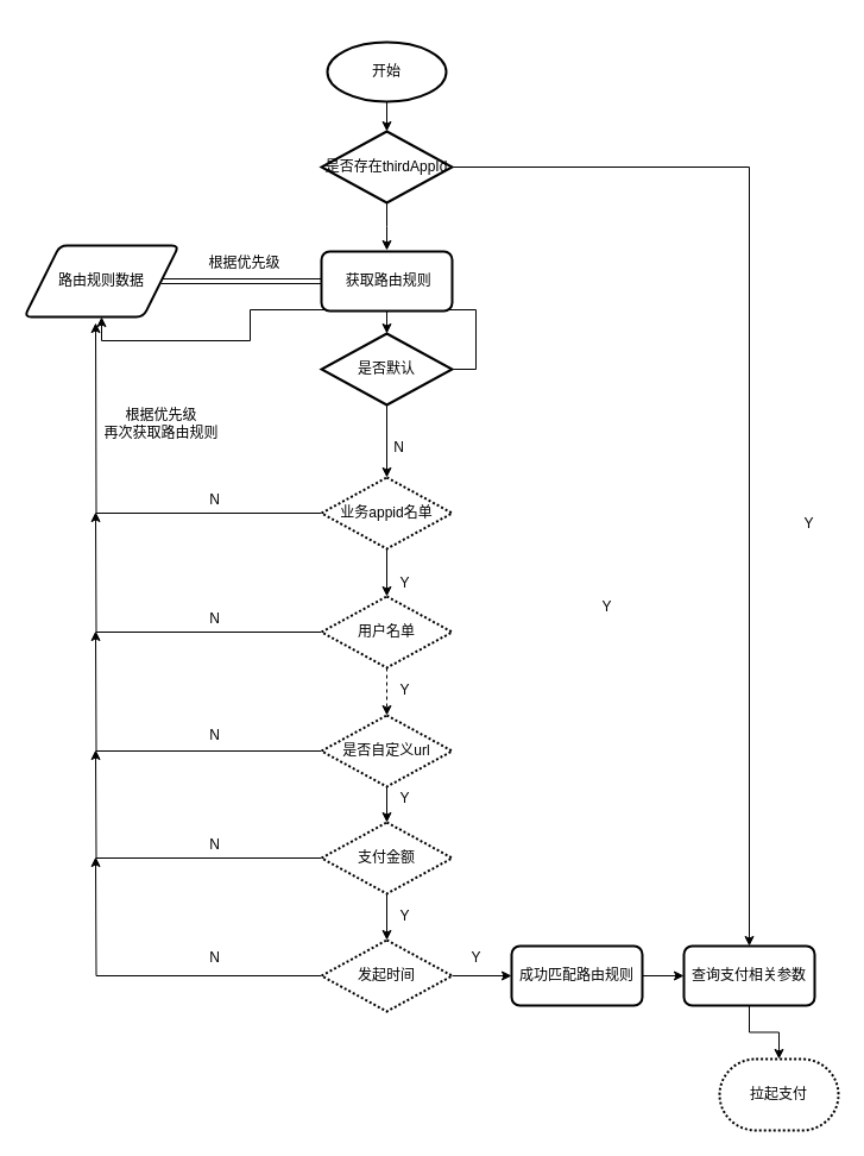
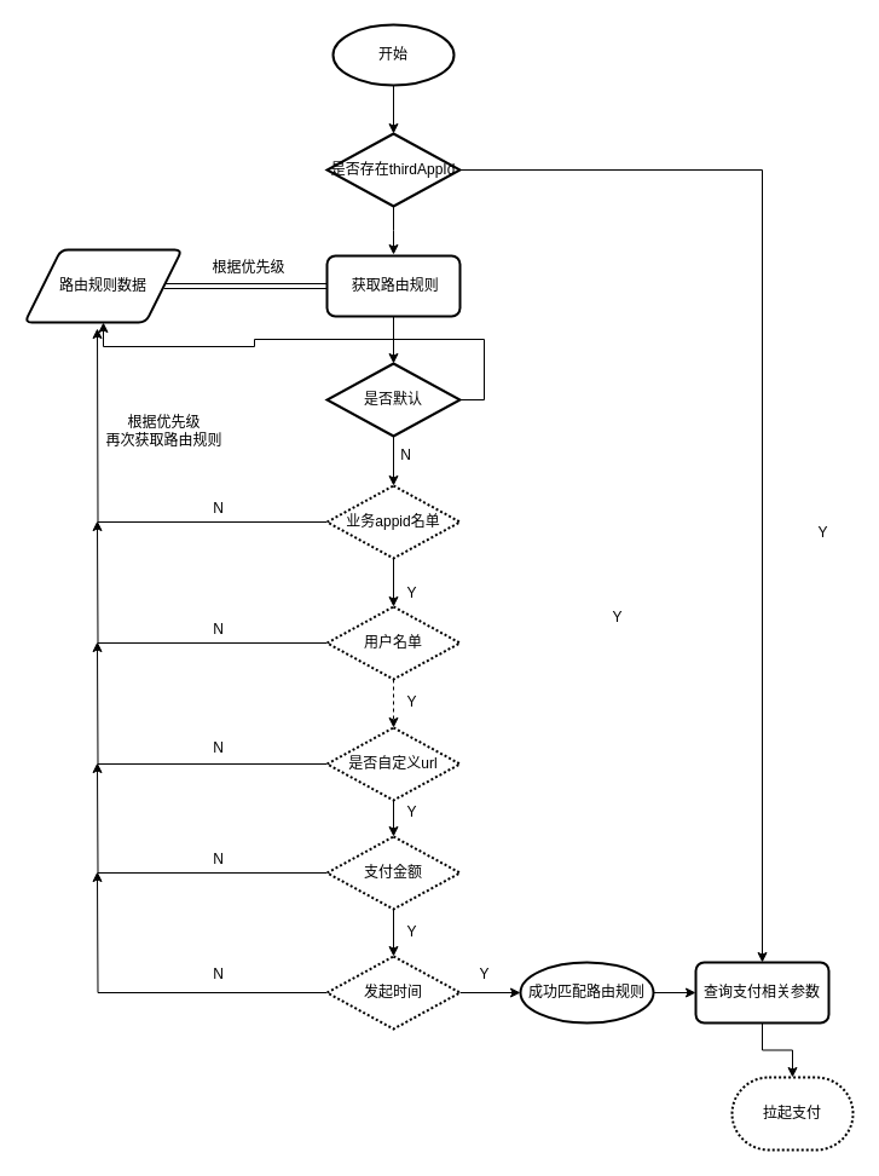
  <mxCell id="0" />
  <mxCell id="1" parent="0" />
  <mxCell id="2" style="edgeStyle=orthogonalEdgeStyle;rounded=0;orthogonalLoop=1;jettySize=auto;html=1;entryX=0.5;entryY=0;entryDx=0;entryDy=0;entryPerimeter=0;" parent="1" source="3" target="43" edge="1"><mxGeometry relative="1" as="geometry" /></mxCell>
- <mxCell id="3" value="开始" style="strokeWidth=2;html=1;shape=mxgraph.flowchart.start_1;whiteSpace=wrap;" parent="1" vertex="1"><mxGeometry x="275" y="35" width="100" height="50" as="geometry" /></mxCell>
+ <mxCell id="3" value="开始" style="strokeWidth=2;html=1;shape=mxgraph.flowchart.start_1;whiteSpace=wrap;" parent="1" vertex="1"><mxGeometry x="275" y="20" width="100" height="50" as="geometry" /></mxCell>
  <mxCell id="4" style="edgeStyle=orthogonalEdgeStyle;rounded=0;orthogonalLoop=1;jettySize=auto;html=1;entryX=0.5;entryY=0;entryDx=0;entryDy=0;entryPerimeter=0;" parent="1" source="7" target="10" edge="1"><mxGeometry relative="1" as="geometry" /></mxCell>
  <mxCell id="5" style="edgeStyle=orthogonalEdgeStyle;rounded=0;orthogonalLoop=1;jettySize=auto;html=1;shape=link;" parent="1" source="7" target="8" edge="1"><mxGeometry relative="1" as="geometry" /></mxCell>
  <mxCell id="6" style="edgeStyle=orthogonalEdgeStyle;rounded=0;orthogonalLoop=1;jettySize=auto;html=1;exitX=1;exitY=0.5;exitDx=0;exitDy=0;exitPerimeter=0;" parent="1" source="10" target="8" edge="1"><mxGeometry relative="1" as="geometry"><mxPoint x="490" y="236" as="targetPoint" /></mxGeometry></mxCell>
  <mxCell id="7" value="&amp;nbsp;获取路由规则" style="rounded=1;whiteSpace=wrap;html=1;absoluteArcSize=1;arcSize=14;strokeWidth=2;" parent="1" vertex="1"><mxGeometry x="270" y="211" width="110" height="50" as="geometry" /></mxCell>
  <mxCell id="8" value="路由规则数据" style="shape=parallelogram;html=1;strokeWidth=2;perimeter=parallelogramPerimeter;whiteSpace=wrap;rounded=1;arcSize=12;size=0.23;" parent="1" vertex="1"><mxGeometry x="20" y="206" width="130" height="60" as="geometry" /></mxCell>
  <mxCell id="9" style="edgeStyle=orthogonalEdgeStyle;rounded=0;orthogonalLoop=1;jettySize=auto;html=1;entryX=0.5;entryY=0;entryDx=0;entryDy=0;entryPerimeter=0;" parent="1" source="10" target="13" edge="1"><mxGeometry relative="1" as="geometry" /></mxCell>
- <mxCell id="10" value="是否默认" style="strokeWidth=2;html=1;shape=mxgraph.flowchart.decision;whiteSpace=wrap;" parent="1" vertex="1"><mxGeometry x="270" y="280" width="110" height="60" as="geometry" /></mxCell>
+ <mxCell id="10" value="是否默认" style="strokeWidth=2;html=1;shape=mxgraph.flowchart.decision;whiteSpace=wrap;" parent="1" vertex="1"><mxGeometry x="270" y="300" width="110" height="60" as="geometry" /></mxCell>
  <mxCell id="11" style="edgeStyle=orthogonalEdgeStyle;rounded=0;orthogonalLoop=1;jettySize=auto;html=1;entryX=0.5;entryY=0;entryDx=0;entryDy=0;entryPerimeter=0;" parent="1" source="13" target="17" edge="1"><mxGeometry relative="1" as="geometry" /></mxCell>
  <mxCell id="12" style="edgeStyle=orthogonalEdgeStyle;rounded=0;orthogonalLoop=1;jettySize=auto;html=1;" parent="1" source="13" edge="1"><mxGeometry relative="1" as="geometry"><mxPoint x="80" y="271" as="targetPoint" /></mxGeometry></mxCell>
  <mxCell id="13" value="业务appid名单" style="strokeWidth=2;html=1;shape=mxgraph.flowchart.decision;whiteSpace=wrap;dashed=1;dashPattern=1 1;" parent="1" vertex="1"><mxGeometry x="270" y="401" width="110" height="60" as="geometry" /></mxCell>
  <mxCell id="14" value="N" style="text;html=1;align=center;verticalAlign=middle;resizable=0;points=[];autosize=1;" parent="1" vertex="1"><mxGeometry x="325" y="366" width="20" height="20" as="geometry" /></mxCell>
  <mxCell id="15" style="edgeStyle=orthogonalEdgeStyle;rounded=0;orthogonalLoop=1;jettySize=auto;html=1;entryX=0.5;entryY=0;entryDx=0;entryDy=0;entryPerimeter=0;dashed=1;" parent="1" source="17" target="20" edge="1"><mxGeometry relative="1" as="geometry" /></mxCell>
  <mxCell id="16" style="edgeStyle=orthogonalEdgeStyle;rounded=0;orthogonalLoop=1;jettySize=auto;html=1;" parent="1" source="17" edge="1"><mxGeometry relative="1" as="geometry"><mxPoint x="80" y="430" as="targetPoint" /></mxGeometry></mxCell>
  <mxCell id="17" value="用户名单" style="strokeWidth=2;html=1;shape=mxgraph.flowchart.decision;whiteSpace=wrap;dashed=1;dashPattern=1 1;" parent="1" vertex="1"><mxGeometry x="270" y="501" width="110" height="60" as="geometry" /></mxCell>
  <mxCell id="18" style="edgeStyle=orthogonalEdgeStyle;rounded=0;orthogonalLoop=1;jettySize=auto;html=1;entryX=0.5;entryY=0;entryDx=0;entryDy=0;entryPerimeter=0;" parent="1" source="20" target="23" edge="1"><mxGeometry relative="1" as="geometry" /></mxCell>
  <mxCell id="19" style="edgeStyle=orthogonalEdgeStyle;rounded=0;orthogonalLoop=1;jettySize=auto;html=1;" parent="1" source="20" edge="1"><mxGeometry relative="1" as="geometry"><mxPoint x="80" y="530" as="targetPoint" /></mxGeometry></mxCell>
  <mxCell id="20" value="是否自定义url" style="strokeWidth=2;html=1;shape=mxgraph.flowchart.decision;whiteSpace=wrap;dashed=1;dashPattern=1 1;" parent="1" vertex="1"><mxGeometry x="270" y="601" width="110" height="60" as="geometry" /></mxCell>
  <mxCell id="21" style="edgeStyle=orthogonalEdgeStyle;rounded=0;orthogonalLoop=1;jettySize=auto;html=1;entryX=0.5;entryY=0;entryDx=0;entryDy=0;entryPerimeter=0;" parent="1" source="23" target="26" edge="1"><mxGeometry relative="1" as="geometry" /></mxCell>
  <mxCell id="22" style="edgeStyle=orthogonalEdgeStyle;rounded=0;orthogonalLoop=1;jettySize=auto;html=1;" parent="1" source="23" edge="1"><mxGeometry relative="1" as="geometry"><mxPoint x="80" y="630" as="targetPoint" /></mxGeometry></mxCell>
  <mxCell id="23" value="支付金额" style="strokeWidth=2;html=1;shape=mxgraph.flowchart.decision;whiteSpace=wrap;dashed=1;dashPattern=1 1;" parent="1" vertex="1"><mxGeometry x="270" y="691" width="110" height="60" as="geometry" /></mxCell>
  <mxCell id="24" style="edgeStyle=orthogonalEdgeStyle;rounded=0;orthogonalLoop=1;jettySize=auto;html=1;" parent="1" source="26" edge="1"><mxGeometry relative="1" as="geometry"><mxPoint x="80" y="720" as="targetPoint" /></mxGeometry></mxCell>
  <mxCell id="25" value="" style="edgeStyle=orthogonalEdgeStyle;rounded=0;orthogonalLoop=1;jettySize=auto;html=1;" parent="1" source="26" target="28" edge="1"><mxGeometry relative="1" as="geometry" /></mxCell>
  <mxCell id="26" value="发起时间" style="strokeWidth=2;html=1;shape=mxgraph.flowchart.decision;whiteSpace=wrap;dashed=1;dashPattern=1 1;" parent="1" vertex="1"><mxGeometry x="270" y="790" width="110" height="60" as="geometry" /></mxCell>
  <mxCell id="27" style="edgeStyle=orthogonalEdgeStyle;rounded=0;orthogonalLoop=1;jettySize=auto;html=1;entryX=0;entryY=0.5;entryDx=0;entryDy=0;" parent="1" source="28" target="46" edge="1"><mxGeometry relative="1" as="geometry" /></mxCell>
- <mxCell id="28" value="成功匹配路由规则" style="rounded=1;whiteSpace=wrap;html=1;absoluteArcSize=1;arcSize=14;strokeWidth=2;" parent="1" vertex="1"><mxGeometry x="430" y="795" width="110" height="50" as="geometry" /></mxCell>
+ <mxCell id="28" value="成功匹配路由规则" style="ellipse;whiteSpace=wrap;html=1;absoluteArcSize=1;arcSize=14;strokeWidth=2;" parent="1" vertex="1"><mxGeometry x="430" y="795" width="110" height="50" as="geometry" /></mxCell>
  <mxCell id="29" value="Y" style="text;html=1;align=center;verticalAlign=middle;resizable=0;points=[];autosize=1;" parent="1" vertex="1"><mxGeometry x="500" y="500" width="20" height="20" as="geometry" /></mxCell>
  <mxCell id="30" value="Y" style="text;html=1;align=center;verticalAlign=middle;resizable=0;points=[];autosize=1;" parent="1" vertex="1"><mxGeometry x="330" y="480" width="20" height="20" as="geometry" /></mxCell>
  <mxCell id="31" value="Y" style="text;html=1;align=center;verticalAlign=middle;resizable=0;points=[];autosize=1;" parent="1" vertex="1"><mxGeometry x="330" y="661" width="20" height="20" as="geometry" /></mxCell>
  <mxCell id="32" value="Y" style="text;html=1;align=center;verticalAlign=middle;resizable=0;points=[];autosize=1;" parent="1" vertex="1"><mxGeometry x="330" y="760" width="20" height="20" as="geometry" /></mxCell>
  <mxCell id="33" value="Y" style="text;html=1;align=center;verticalAlign=middle;resizable=0;points=[];autosize=1;" parent="1" vertex="1"><mxGeometry x="390" y="795" width="20" height="20" as="geometry" /></mxCell>
  <mxCell id="34" value="N" style="text;html=1;align=center;verticalAlign=middle;resizable=0;points=[];autosize=1;" parent="1" vertex="1"><mxGeometry x="170" y="410" width="20" height="20" as="geometry" /></mxCell>
  <mxCell id="35" value="N" style="text;html=1;align=center;verticalAlign=middle;resizable=0;points=[];autosize=1;" parent="1" vertex="1"><mxGeometry x="170" y="510" width="20" height="20" as="geometry" /></mxCell>
  <mxCell id="36" value="N" style="text;html=1;align=center;verticalAlign=middle;resizable=0;points=[];autosize=1;" parent="1" vertex="1"><mxGeometry x="170" y="608" width="20" height="20" as="geometry" /></mxCell>
  <mxCell id="37" value="N" style="text;html=1;align=center;verticalAlign=middle;resizable=0;points=[];autosize=1;" parent="1" vertex="1"><mxGeometry x="170" y="700" width="20" height="20" as="geometry" /></mxCell>
  <mxCell id="38" value="N" style="text;html=1;align=center;verticalAlign=middle;resizable=0;points=[];autosize=1;" parent="1" vertex="1"><mxGeometry x="170" y="795" width="20" height="20" as="geometry" /></mxCell>
  <mxCell id="39" value="根据优先级&lt;br&gt;再次获取路由规则" style="text;html=1;align=center;verticalAlign=middle;resizable=0;points=[];autosize=1;" parent="1" vertex="1"><mxGeometry x="80" y="341" width="110" height="30" as="geometry" /></mxCell>
  <mxCell id="40" value="根据优先级" style="text;html=1;align=center;verticalAlign=middle;resizable=0;points=[];autosize=1;" parent="1" vertex="1"><mxGeometry x="165" y="211" width="80" height="20" as="geometry" /></mxCell>
  <mxCell id="41" style="edgeStyle=orthogonalEdgeStyle;rounded=0;orthogonalLoop=1;jettySize=auto;html=1;" parent="1" source="43" edge="1"><mxGeometry relative="1" as="geometry"><mxPoint x="325" y="210" as="targetPoint" /></mxGeometry></mxCell>
  <mxCell id="42" style="edgeStyle=orthogonalEdgeStyle;rounded=0;orthogonalLoop=1;jettySize=auto;html=1;entryX=0.5;entryY=0;entryDx=0;entryDy=0;" parent="1" source="43" target="46" edge="1"><mxGeometry relative="1" as="geometry"><mxPoint x="640" y="790" as="targetPoint" /></mxGeometry></mxCell>
  <mxCell id="43" value="是否存在thirdAppId" style="strokeWidth=2;html=1;shape=mxgraph.flowchart.decision;whiteSpace=wrap;" parent="1" vertex="1"><mxGeometry x="270" y="110" width="110" height="60" as="geometry" /></mxCell>
  <mxCell id="44" value="Y" style="text;html=1;align=center;verticalAlign=middle;resizable=0;points=[];autosize=1;" parent="1" vertex="1"><mxGeometry x="330" y="570" width="20" height="20" as="geometry" /></mxCell>
  <mxCell id="45" style="edgeStyle=orthogonalEdgeStyle;rounded=0;orthogonalLoop=1;jettySize=auto;html=1;entryX=0.5;entryY=0;entryDx=0;entryDy=0;entryPerimeter=0;" parent="1" source="46" target="48" edge="1"><mxGeometry relative="1" as="geometry" /></mxCell>
  <mxCell id="46" value="查询支付相关参数" style="rounded=1;whiteSpace=wrap;html=1;absoluteArcSize=1;arcSize=14;strokeWidth=2;" parent="1" vertex="1"><mxGeometry x="575" y="795" width="110" height="50" as="geometry" /></mxCell>
  <mxCell id="47" value="Y" style="text;html=1;align=center;verticalAlign=middle;resizable=0;points=[];autosize=1;" parent="1" vertex="1"><mxGeometry x="670" y="430" width="20" height="20" as="geometry" /></mxCell>
  <mxCell id="48" value="拉起支付" style="strokeWidth=2;html=1;shape=mxgraph.flowchart.terminator;whiteSpace=wrap;dashed=1;dashPattern=1 1;" parent="1" vertex="1"><mxGeometry x="605" y="890" width="100" height="60" as="geometry" /></mxCell>
